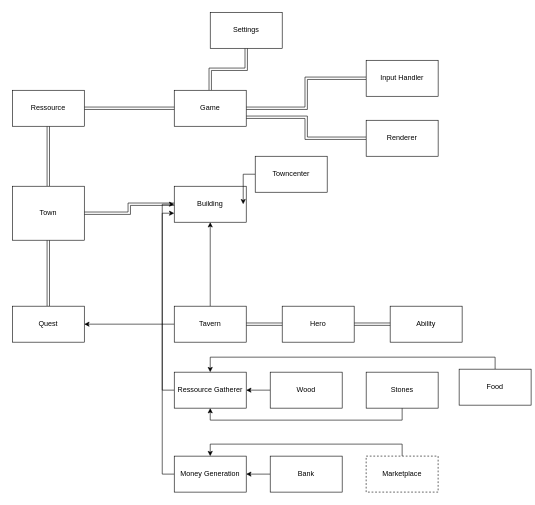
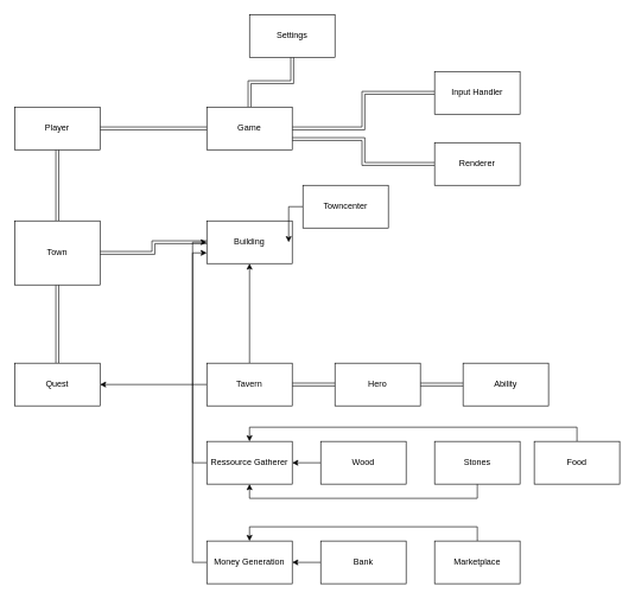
  <mxCell id="0" />
  <mxCell id="1" parent="0" />
  <mxCell id="2" style="edgeStyle=orthogonalEdgeStyle;rounded=0;orthogonalLoop=1;jettySize=auto;html=1;exitX=0.5;exitY=1;exitDx=0;exitDy=0;shape=link;" edge="1" parent="1" source="3" target="6"><mxGeometry relative="1" as="geometry" /></mxCell>
  <mxCell id="3" value="Settings" style="rounded=0;whiteSpace=wrap;html=1;" vertex="1" parent="1"><mxGeometry x="350" y="20" width="120" height="60" as="geometry" /></mxCell>
  <mxCell id="4" style="edgeStyle=orthogonalEdgeStyle;shape=link;rounded=0;orthogonalLoop=1;jettySize=auto;html=1;exitX=1;exitY=0.5;exitDx=0;exitDy=0;" edge="1" parent="1" source="6" target="11"><mxGeometry relative="1" as="geometry" /></mxCell>
  <mxCell id="5" style="edgeStyle=orthogonalEdgeStyle;shape=link;rounded=0;orthogonalLoop=1;jettySize=auto;html=1;exitX=1;exitY=0.75;exitDx=0;exitDy=0;entryX=0;entryY=0.5;entryDx=0;entryDy=0;" edge="1" parent="1" source="6" target="10"><mxGeometry relative="1" as="geometry" /></mxCell>
  <mxCell id="6" value="Game" style="rounded=0;whiteSpace=wrap;html=1;" vertex="1" parent="1"><mxGeometry x="290" y="150" width="120" height="60" as="geometry" /></mxCell>
  <mxCell id="7" style="edgeStyle=orthogonalEdgeStyle;shape=link;rounded=0;orthogonalLoop=1;jettySize=auto;html=1;exitX=1;exitY=0.5;exitDx=0;exitDy=0;" edge="1" parent="1" source="9" target="6"><mxGeometry relative="1" as="geometry" /></mxCell>
  <mxCell id="8" style="edgeStyle=orthogonalEdgeStyle;shape=link;rounded=0;orthogonalLoop=1;jettySize=auto;html=1;exitX=0.5;exitY=1;exitDx=0;exitDy=0;entryX=0.5;entryY=0;entryDx=0;entryDy=0;" edge="1" parent="1" source="9" target="15"><mxGeometry relative="1" as="geometry" /></mxCell>
- <mxCell id="9" value="Ressource" style="rounded=0;whiteSpace=wrap;html=1;" vertex="1" parent="1"><mxGeometry x="20" y="150" width="120" height="60" as="geometry" /></mxCell>
+ <mxCell id="9" value="Player" style="rounded=0;whiteSpace=wrap;html=1;" vertex="1" parent="1"><mxGeometry x="20" y="150" width="120" height="60" as="geometry" /></mxCell>
  <mxCell id="10" value="Renderer" style="rounded=0;whiteSpace=wrap;html=1;" vertex="1" parent="1"><mxGeometry x="610" y="200" width="120" height="60" as="geometry" /></mxCell>
  <mxCell id="11" value="&lt;div&gt;Input Handler&lt;/div&gt;" style="rounded=0;whiteSpace=wrap;html=1;" vertex="1" parent="1"><mxGeometry x="610" y="100" width="120" height="60" as="geometry" /></mxCell>
  <mxCell id="12" value="Building" style="rounded=0;whiteSpace=wrap;html=1;" vertex="1" parent="1"><mxGeometry x="290" y="310" width="120" height="60" as="geometry" /></mxCell>
  <mxCell id="13" style="edgeStyle=orthogonalEdgeStyle;shape=link;rounded=0;orthogonalLoop=1;jettySize=auto;html=1;exitX=1;exitY=0.5;exitDx=0;exitDy=0;entryX=0;entryY=0.5;entryDx=0;entryDy=0;" edge="1" parent="1" source="15" target="12"><mxGeometry relative="1" as="geometry" /></mxCell>
  <mxCell id="14" style="edgeStyle=orthogonalEdgeStyle;shape=link;rounded=0;orthogonalLoop=1;jettySize=auto;html=1;exitX=0.5;exitY=1;exitDx=0;exitDy=0;" edge="1" parent="1" source="15" target="23"><mxGeometry relative="1" as="geometry" /></mxCell>
  <mxCell id="15" value="Town" style="rounded=0;whiteSpace=wrap;html=1;" vertex="1" parent="1"><mxGeometry x="20" y="310" width="120" height="90" as="geometry" /></mxCell>
  <mxCell id="16" value="Ability" style="rounded=0;whiteSpace=wrap;html=1;" vertex="1" parent="1"><mxGeometry x="650" y="510" width="120" height="60" as="geometry" /></mxCell>
  <mxCell id="17" style="edgeStyle=orthogonalEdgeStyle;shape=link;rounded=0;orthogonalLoop=1;jettySize=auto;html=1;exitX=1;exitY=0.5;exitDx=0;exitDy=0;entryX=0;entryY=0.5;entryDx=0;entryDy=0;" edge="1" parent="1" source="18" target="16"><mxGeometry relative="1" as="geometry" /></mxCell>
  <mxCell id="18" value="Hero" style="rounded=0;whiteSpace=wrap;html=1;" vertex="1" parent="1"><mxGeometry x="470" y="510" width="120" height="60" as="geometry" /></mxCell>
  <mxCell id="19" style="edgeStyle=orthogonalEdgeStyle;shape=link;rounded=0;orthogonalLoop=1;jettySize=auto;html=1;exitX=1;exitY=0.5;exitDx=0;exitDy=0;entryX=0;entryY=0.5;entryDx=0;entryDy=0;" edge="1" parent="1" source="22" target="18"><mxGeometry relative="1" as="geometry" /></mxCell>
  <mxCell id="20" style="edgeStyle=orthogonalEdgeStyle;rounded=0;orthogonalLoop=1;jettySize=auto;html=1;exitX=0.5;exitY=0;exitDx=0;exitDy=0;entryX=0.5;entryY=1;entryDx=0;entryDy=0;" edge="1" parent="1" source="22" target="12"><mxGeometry relative="1" as="geometry" /></mxCell>
  <mxCell id="21" style="edgeStyle=orthogonalEdgeStyle;rounded=0;orthogonalLoop=1;jettySize=auto;html=1;exitX=0;exitY=0.5;exitDx=0;exitDy=0;" edge="1" parent="1" source="22" target="23"><mxGeometry relative="1" as="geometry" /></mxCell>
  <mxCell id="22" value="Tavern" style="rounded=0;whiteSpace=wrap;html=1;" vertex="1" parent="1"><mxGeometry x="290" y="510" width="120" height="60" as="geometry" /></mxCell>
  <mxCell id="23" value="Quest" style="rounded=0;whiteSpace=wrap;html=1;" vertex="1" parent="1"><mxGeometry x="20" y="510" width="120" height="60" as="geometry" /></mxCell>
  <mxCell id="24" style="edgeStyle=orthogonalEdgeStyle;rounded=0;orthogonalLoop=1;jettySize=auto;html=1;exitX=0;exitY=0.5;exitDx=0;exitDy=0;entryX=0;entryY=0.75;entryDx=0;entryDy=0;" edge="1" parent="1" source="25" target="12"><mxGeometry relative="1" as="geometry" /></mxCell>
  <mxCell id="25" value="&lt;div&gt;Ressource Gatherer&lt;/div&gt;" style="rounded=0;whiteSpace=wrap;html=1;" vertex="1" parent="1"><mxGeometry x="290" y="620" width="120" height="60" as="geometry" /></mxCell>
  <mxCell id="26" style="edgeStyle=orthogonalEdgeStyle;rounded=0;orthogonalLoop=1;jettySize=auto;html=1;exitX=0;exitY=0.5;exitDx=0;exitDy=0;entryX=0;entryY=0.5;entryDx=0;entryDy=0;" edge="1" parent="1" source="27" target="12"><mxGeometry relative="1" as="geometry" /></mxCell>
  <mxCell id="27" value="Money Generation" style="rounded=0;whiteSpace=wrap;html=1;" vertex="1" parent="1"><mxGeometry x="290" y="760" width="120" height="60" as="geometry" /></mxCell>
  <mxCell id="28" style="edgeStyle=orthogonalEdgeStyle;rounded=0;orthogonalLoop=1;jettySize=auto;html=1;exitX=0;exitY=0.5;exitDx=0;exitDy=0;" edge="1" parent="1" source="29" target="25"><mxGeometry relative="1" as="geometry" /></mxCell>
  <mxCell id="29" value="Wood" style="rounded=0;whiteSpace=wrap;html=1;" vertex="1" parent="1"><mxGeometry x="450" y="620" width="120" height="60" as="geometry" /></mxCell>
  <mxCell id="30" style="edgeStyle=orthogonalEdgeStyle;rounded=0;orthogonalLoop=1;jettySize=auto;html=1;exitX=0.5;exitY=1;exitDx=0;exitDy=0;entryX=0.5;entryY=1;entryDx=0;entryDy=0;" edge="1" parent="1" source="31" target="25"><mxGeometry relative="1" as="geometry" /></mxCell>
  <mxCell id="31" value="Stones" style="rounded=0;whiteSpace=wrap;html=1;" vertex="1" parent="1"><mxGeometry x="610" y="620" width="120" height="60" as="geometry" /></mxCell>
  <mxCell id="32" style="edgeStyle=orthogonalEdgeStyle;rounded=0;orthogonalLoop=1;jettySize=auto;html=1;exitX=0.5;exitY=0;exitDx=0;exitDy=0;entryX=0.5;entryY=0;entryDx=0;entryDy=0;" edge="1" parent="1" source="33" target="25"><mxGeometry relative="1" as="geometry" /></mxCell>
- <mxCell id="33" value="Food" style="rounded=0;whiteSpace=wrap;html=1;" vertex="1" parent="1"><mxGeometry x="765" y="615" width="120" height="60" as="geometry" /></mxCell>
+ <mxCell id="33" value="Food" style="rounded=0;whiteSpace=wrap;html=1;" vertex="1" parent="1"><mxGeometry x="750" y="620" width="120" height="60" as="geometry" /></mxCell>
  <mxCell id="34" style="edgeStyle=orthogonalEdgeStyle;rounded=0;orthogonalLoop=1;jettySize=auto;html=1;exitX=0;exitY=0.5;exitDx=0;exitDy=0;entryX=1;entryY=0.5;entryDx=0;entryDy=0;" edge="1" parent="1" source="35" target="27"><mxGeometry relative="1" as="geometry" /></mxCell>
  <mxCell id="35" value="Bank" style="rounded=0;whiteSpace=wrap;html=1;" vertex="1" parent="1"><mxGeometry x="450" y="760" width="120" height="60" as="geometry" /></mxCell>
  <mxCell id="36" style="edgeStyle=orthogonalEdgeStyle;rounded=0;orthogonalLoop=1;jettySize=auto;html=1;exitX=0.5;exitY=0;exitDx=0;exitDy=0;entryX=0.5;entryY=0;entryDx=0;entryDy=0;" edge="1" parent="1" source="37" target="27"><mxGeometry relative="1" as="geometry" /></mxCell>
- <mxCell id="37" value="Marketplace" style="rounded=0;whiteSpace=wrap;html=1;dashed=1;" vertex="1" parent="1"><mxGeometry x="610" y="760" width="120" height="60" as="geometry" /></mxCell>
+ <mxCell id="37" value="Marketplace" style="rounded=0;whiteSpace=wrap;html=1;" vertex="1" parent="1"><mxGeometry x="610" y="760" width="120" height="60" as="geometry" /></mxCell>
  <mxCell id="38" style="edgeStyle=orthogonalEdgeStyle;rounded=0;orthogonalLoop=1;jettySize=auto;html=1;exitX=0;exitY=0.5;exitDx=0;exitDy=0;" edge="1" parent="1" source="39" target="12"><mxGeometry relative="1" as="geometry" /></mxCell>
  <mxCell id="39" value="Towncenter" style="rounded=0;whiteSpace=wrap;html=1;" vertex="1" parent="1"><mxGeometry x="425" y="260" width="120" height="60" as="geometry" /></mxCell>
